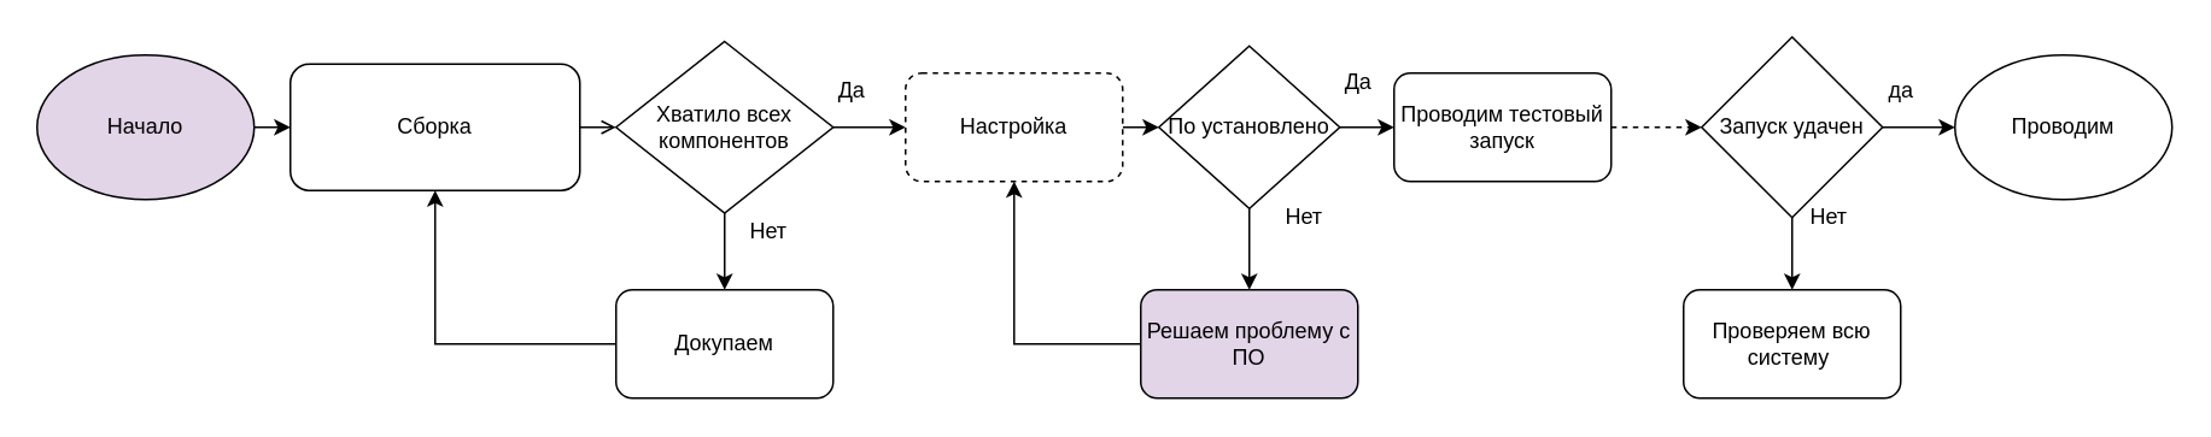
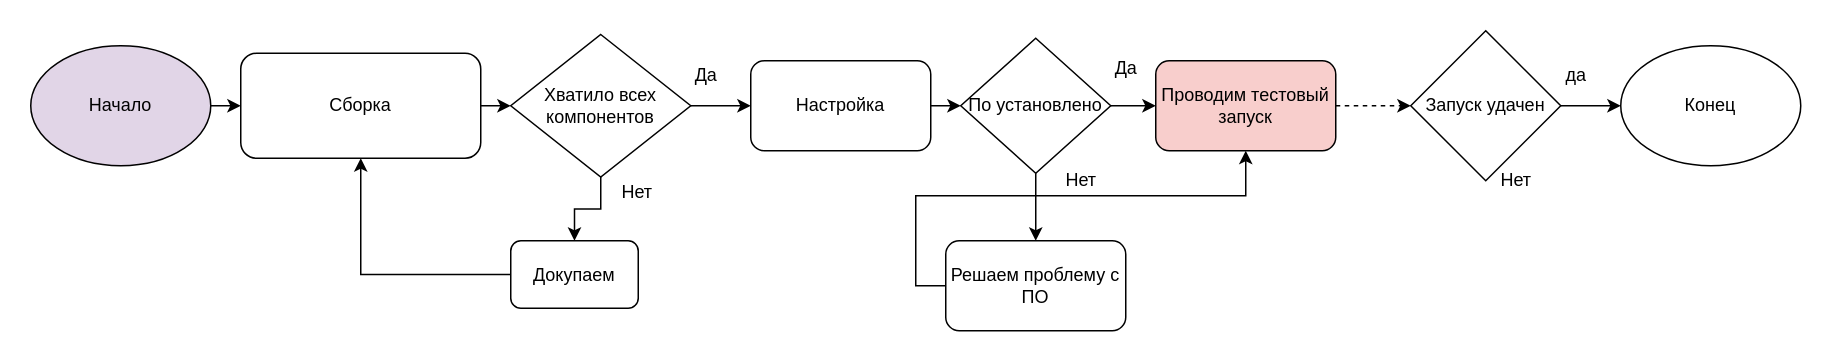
  <mxCell id="0" />
  <mxCell id="1" parent="0" />
  <mxCell id="2" style="edgeStyle=orthogonalEdgeStyle;rounded=0;orthogonalLoop=1;jettySize=auto;html=1;exitX=1;exitY=0.5;exitDx=0;exitDy=0;entryX=0;entryY=0.5;entryDx=0;entryDy=0;" edge="1" parent="1" source="3" target="5"><mxGeometry relative="1" as="geometry" /></mxCell>
  <mxCell id="3" value="Начало" style="ellipse;whiteSpace=wrap;html=1;fillColor=#e1d5e7;" vertex="1" parent="1"><mxGeometry x="20" y="30" width="120" height="80" as="geometry" /></mxCell>
- <mxCell id="4" style="edgeStyle=orthogonalEdgeStyle;rounded=0;orthogonalLoop=1;jettySize=auto;html=1;exitX=1;exitY=0.5;exitDx=0;exitDy=0;entryX=0;entryY=0.5;entryDx=0;entryDy=0;endArrow=open;" edge="1" parent="1" source="5" target="8"><mxGeometry relative="1" as="geometry" /></mxCell>
+ <mxCell id="4" style="edgeStyle=orthogonalEdgeStyle;rounded=0;orthogonalLoop=1;jettySize=auto;html=1;exitX=1;exitY=0.5;exitDx=0;exitDy=0;entryX=0;entryY=0.5;entryDx=0;entryDy=0;" edge="1" parent="1" source="5" target="8"><mxGeometry relative="1" as="geometry" /></mxCell>
  <mxCell id="5" value="Сборка" style="rounded=1;whiteSpace=wrap;html=1;" vertex="1" parent="1"><mxGeometry x="160" y="35" width="160" height="70" as="geometry" /></mxCell>
  <mxCell id="6" style="edgeStyle=orthogonalEdgeStyle;rounded=0;orthogonalLoop=1;jettySize=auto;html=1;exitX=1;exitY=0.5;exitDx=0;exitDy=0;entryX=0;entryY=0.5;entryDx=0;entryDy=0;" edge="1" parent="1" source="8" target="14"><mxGeometry relative="1" as="geometry" /></mxCell>
  <mxCell id="7" style="edgeStyle=orthogonalEdgeStyle;rounded=0;orthogonalLoop=1;jettySize=auto;html=1;exitX=0.5;exitY=1;exitDx=0;exitDy=0;entryX=0.5;entryY=0;entryDx=0;entryDy=0;" edge="1" parent="1" source="8" target="11"><mxGeometry relative="1" as="geometry"><mxPoint x="400" y="150" as="targetPoint" /></mxGeometry></mxCell>
  <mxCell id="8" value="Хватило всех компонентов" style="rhombus;whiteSpace=wrap;html=1;" vertex="1" parent="1"><mxGeometry x="340" y="22.5" width="120" height="95" as="geometry" /></mxCell>
  <mxCell id="9" value="Нет" style="text;html=1;align=center;verticalAlign=middle;resizable=0;points=[];autosize=1;strokeColor=none;" vertex="1" parent="1"><mxGeometry x="404" y="117.5" width="40" height="20" as="geometry" /></mxCell>
  <mxCell id="10" style="edgeStyle=orthogonalEdgeStyle;rounded=0;orthogonalLoop=1;jettySize=auto;html=1;exitX=0;exitY=0.5;exitDx=0;exitDy=0;entryX=0.5;entryY=1;entryDx=0;entryDy=0;" edge="1" parent="1" source="11" target="5"><mxGeometry relative="1" as="geometry" /></mxCell>
- <mxCell id="11" value="Докупаем" style="rounded=1;whiteSpace=wrap;html=1;" vertex="1" parent="1"><mxGeometry x="340" y="160" width="120" height="60" as="geometry" /></mxCell>
- <mxCell id="12" value="Проводим" style="ellipse;whiteSpace=wrap;html=1;" vertex="1" parent="1"><mxGeometry x="1080" y="30" width="120" height="80" as="geometry" /></mxCell>
+ <mxCell id="11" value="Докупаем" style="rounded=1;whiteSpace=wrap;html=1;" vertex="1" parent="1"><mxGeometry x="340" y="160" width="85" height="45" as="geometry" /></mxCell>
+ <mxCell id="12" value="Конец" style="ellipse;whiteSpace=wrap;html=1;" vertex="1" parent="1"><mxGeometry x="1080" y="30" width="120" height="80" as="geometry" /></mxCell>
  <mxCell id="13" style="edgeStyle=orthogonalEdgeStyle;rounded=0;orthogonalLoop=1;jettySize=auto;html=1;exitX=1;exitY=0.5;exitDx=0;exitDy=0;" edge="1" parent="1" source="14"><mxGeometry relative="1" as="geometry"><mxPoint x="640" y="70" as="targetPoint" /></mxGeometry></mxCell>
- <mxCell id="14" value="Настройка" style="rounded=1;whiteSpace=wrap;html=1;dashed=1;" vertex="1" parent="1"><mxGeometry x="500" y="40" width="120" height="60" as="geometry" /></mxCell>
+ <mxCell id="14" value="Настройка" style="rounded=1;whiteSpace=wrap;html=1;" vertex="1" parent="1"><mxGeometry x="500" y="40" width="120" height="60" as="geometry" /></mxCell>
  <mxCell id="15" style="edgeStyle=orthogonalEdgeStyle;rounded=0;orthogonalLoop=1;jettySize=auto;html=1;exitX=0.5;exitY=1;exitDx=0;exitDy=0;" edge="1" parent="1" source="17" target="19"><mxGeometry relative="1" as="geometry" /></mxCell>
  <mxCell id="16" style="edgeStyle=orthogonalEdgeStyle;rounded=0;orthogonalLoop=1;jettySize=auto;html=1;exitX=1;exitY=0.5;exitDx=0;exitDy=0;" edge="1" parent="1" source="17"><mxGeometry relative="1" as="geometry"><mxPoint x="770" y="70" as="targetPoint" /></mxGeometry></mxCell>
  <mxCell id="17" value="По установлено" style="rhombus;whiteSpace=wrap;html=1;" vertex="1" parent="1"><mxGeometry x="640" y="25" width="100" height="90" as="geometry" /></mxCell>
- <mxCell id="18" style="edgeStyle=orthogonalEdgeStyle;rounded=0;orthogonalLoop=1;jettySize=auto;html=1;exitX=0;exitY=0.5;exitDx=0;exitDy=0;entryX=0.5;entryY=1;entryDx=0;entryDy=0;" edge="1" parent="1" source="19" target="14"><mxGeometry relative="1" as="geometry" /></mxCell>
- <mxCell id="19" value="Решаем проблему с ПО" style="rounded=1;whiteSpace=wrap;html=1;fillColor=#e1d5e7;" vertex="1" parent="1"><mxGeometry x="630" y="160" width="120" height="60" as="geometry" /></mxCell>
+ <mxCell id="18" style="edgeStyle=orthogonalEdgeStyle;rounded=0;orthogonalLoop=1;jettySize=auto;html=1;exitX=0;exitY=0.5;exitDx=0;exitDy=0;" edge="1" parent="1" source="19" target="24"><mxGeometry relative="1" as="geometry" /></mxCell>
+ <mxCell id="19" value="Решаем проблему с ПО" style="rounded=1;whiteSpace=wrap;html=1;" vertex="1" parent="1"><mxGeometry x="630" y="160" width="120" height="60" as="geometry" /></mxCell>
  <mxCell id="20" value="Нет" style="text;html=1;align=center;verticalAlign=middle;resizable=0;points=[];autosize=1;strokeColor=none;" vertex="1" parent="1"><mxGeometry x="700" y="110" width="40" height="20" as="geometry" /></mxCell>
  <mxCell id="21" value="Да" style="text;html=1;align=center;verticalAlign=middle;resizable=0;points=[];autosize=1;strokeColor=none;" vertex="1" parent="1"><mxGeometry x="455" y="40" width="30" height="20" as="geometry" /></mxCell>
  <mxCell id="22" value="Да" style="text;html=1;align=center;verticalAlign=middle;resizable=0;points=[];autosize=1;strokeColor=none;" vertex="1" parent="1"><mxGeometry x="735" y="35" width="30" height="20" as="geometry" /></mxCell>
  <mxCell id="23" style="edgeStyle=orthogonalEdgeStyle;rounded=0;orthogonalLoop=1;jettySize=auto;html=1;exitX=1;exitY=0.5;exitDx=0;exitDy=0;dashed=1;" edge="1" parent="1" source="24" target="27"><mxGeometry relative="1" as="geometry" /></mxCell>
- <mxCell id="24" value="Проводим тестовый запуск" style="rounded=1;whiteSpace=wrap;html=1;" vertex="1" parent="1"><mxGeometry x="770" y="40" width="120" height="60" as="geometry" /></mxCell>
+ <mxCell id="24" value="Проводим тестовый запуск" style="rounded=1;whiteSpace=wrap;html=1;fillColor=#f8cecc;" vertex="1" parent="1"><mxGeometry x="770" y="40" width="120" height="60" as="geometry" /></mxCell>
  <mxCell id="25" style="edgeStyle=orthogonalEdgeStyle;rounded=0;orthogonalLoop=1;jettySize=auto;html=1;exitX=1;exitY=0.5;exitDx=0;exitDy=0;" edge="1" parent="1" source="27"><mxGeometry relative="1" as="geometry"><mxPoint x="1080" y="70" as="targetPoint" /></mxGeometry></mxCell>
- <mxCell id="26" style="edgeStyle=orthogonalEdgeStyle;rounded=0;orthogonalLoop=1;jettySize=auto;html=1;exitX=0.5;exitY=1;exitDx=0;exitDy=0;entryX=0.5;entryY=0;entryDx=0;entryDy=0;" edge="1" parent="1" source="27" target="29"><mxGeometry relative="1" as="geometry" /></mxCell>
  <mxCell id="27" value="Запуск удачен" style="rhombus;whiteSpace=wrap;html=1;" vertex="1" parent="1"><mxGeometry x="940" y="20" width="100" height="100" as="geometry" /></mxCell>
  <mxCell id="28" value="да" style="text;html=1;align=center;verticalAlign=middle;resizable=0;points=[];autosize=1;strokeColor=none;" vertex="1" parent="1"><mxGeometry x="1035" y="40" width="30" height="20" as="geometry" /></mxCell>
- <mxCell id="29" value="Проверяем всю систему&amp;nbsp;" style="rounded=1;whiteSpace=wrap;html=1;" vertex="1" parent="1"><mxGeometry x="930" y="160" width="120" height="60" as="geometry" /></mxCell>
  <mxCell id="30" value="Нет" style="text;html=1;align=center;verticalAlign=middle;resizable=0;points=[];autosize=1;strokeColor=none;" vertex="1" parent="1"><mxGeometry x="990" y="110" width="40" height="20" as="geometry" /></mxCell>
